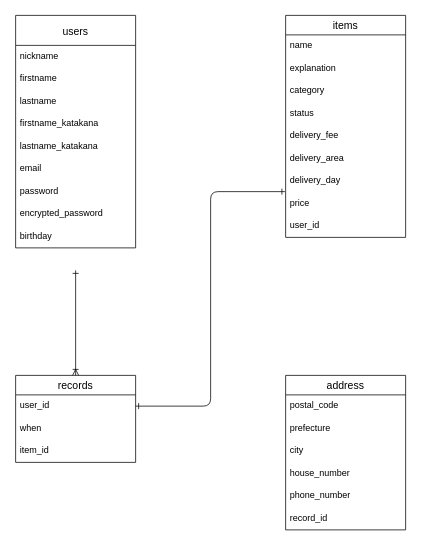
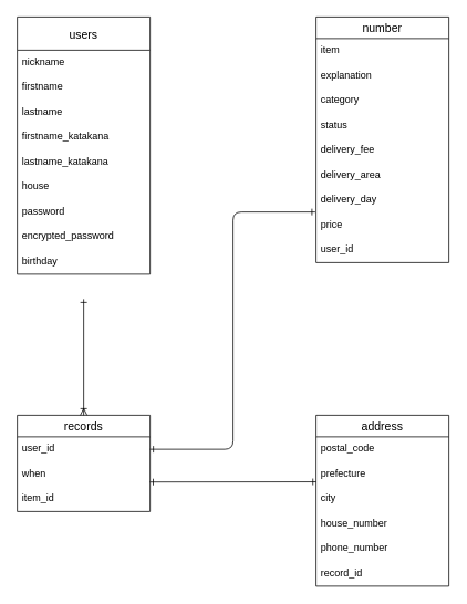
  <mxCell id="0" />
  <mxCell id="1" parent="0" />
  <mxCell id="2" value="users" style="swimlane;fontStyle=0;childLayout=stackLayout;horizontal=1;startSize=40;horizontalStack=0;resizeParent=1;resizeParentMax=0;resizeLast=0;collapsible=1;marginBottom=0;align=center;fontSize=14;" parent="1" vertex="1"><mxGeometry x="20" y="20" width="160" height="310" as="geometry" /></mxCell>
  <mxCell id="3" value="nickname" style="text;strokeColor=none;fillColor=none;spacingLeft=4;spacingRight=4;overflow=hidden;rotatable=0;points=[[0,0.5],[1,0.5]];portConstraint=eastwest;fontSize=12;" parent="2" vertex="1"><mxGeometry y="40" width="160" height="30" as="geometry" /></mxCell>
  <mxCell id="4" value="firstname" style="text;strokeColor=none;fillColor=none;spacingLeft=4;spacingRight=4;overflow=hidden;rotatable=0;points=[[0,0.5],[1,0.5]];portConstraint=eastwest;fontSize=12;" parent="2" vertex="1"><mxGeometry y="70" width="160" height="30" as="geometry" /></mxCell>
  <mxCell id="5" value="lastname" style="text;strokeColor=none;fillColor=none;spacingLeft=4;spacingRight=4;overflow=hidden;rotatable=0;points=[[0,0.5],[1,0.5]];portConstraint=eastwest;fontSize=12;" parent="2" vertex="1"><mxGeometry y="100" width="160" height="30" as="geometry" /></mxCell>
  <mxCell id="6" value="firstname_katakana" style="text;strokeColor=none;fillColor=none;spacingLeft=4;spacingRight=4;overflow=hidden;rotatable=0;points=[[0,0.5],[1,0.5]];portConstraint=eastwest;fontSize=12;" parent="2" vertex="1"><mxGeometry y="130" width="160" height="30" as="geometry" /></mxCell>
  <mxCell id="7" value="lastname_katakana" style="text;strokeColor=none;fillColor=none;spacingLeft=4;spacingRight=4;overflow=hidden;rotatable=0;points=[[0,0.5],[1,0.5]];portConstraint=eastwest;fontSize=12;" parent="2" vertex="1"><mxGeometry y="160" width="160" height="30" as="geometry" /></mxCell>
- <mxCell id="8" value="email" style="text;strokeColor=none;fillColor=none;spacingLeft=4;spacingRight=4;overflow=hidden;rotatable=0;points=[[0,0.5],[1,0.5]];portConstraint=eastwest;fontSize=12;" parent="2" vertex="1"><mxGeometry y="190" width="160" height="30" as="geometry" /></mxCell>
+ <mxCell id="8" value="house" style="text;strokeColor=none;fillColor=none;spacingLeft=4;spacingRight=4;overflow=hidden;rotatable=0;points=[[0,0.5],[1,0.5]];portConstraint=eastwest;fontSize=12;" parent="2" vertex="1"><mxGeometry y="190" width="160" height="30" as="geometry" /></mxCell>
  <mxCell id="9" value="password" style="text;strokeColor=none;fillColor=none;spacingLeft=4;spacingRight=4;overflow=hidden;rotatable=0;points=[[0,0.5],[1,0.5]];portConstraint=eastwest;fontSize=12;" parent="2" vertex="1"><mxGeometry y="220" width="160" height="30" as="geometry" /></mxCell>
  <mxCell id="10" value="encrypted_password" style="text;strokeColor=none;fillColor=none;spacingLeft=4;spacingRight=4;overflow=hidden;rotatable=0;points=[[0,0.5],[1,0.5]];portConstraint=eastwest;fontSize=12;" vertex="1" parent="2"><mxGeometry y="250" width="160" height="30" as="geometry" /></mxCell>
  <mxCell id="11" value="birthday" style="text;strokeColor=none;fillColor=none;spacingLeft=4;spacingRight=4;overflow=hidden;rotatable=0;points=[[0,0.5],[1,0.5]];portConstraint=eastwest;fontSize=12;" parent="2" vertex="1"><mxGeometry y="280" width="160" height="30" as="geometry" /></mxCell>
- <mxCell id="12" value="items" style="swimlane;fontStyle=0;childLayout=stackLayout;horizontal=1;startSize=26;horizontalStack=0;resizeParent=1;resizeParentMax=0;resizeLast=0;collapsible=1;marginBottom=0;align=center;fontSize=14;" parent="1" vertex="1"><mxGeometry x="380" y="20" width="160" height="296" as="geometry" /></mxCell>
- <mxCell id="13" value="name" style="text;strokeColor=none;fillColor=none;spacingLeft=4;spacingRight=4;overflow=hidden;rotatable=0;points=[[0,0.5],[1,0.5]];portConstraint=eastwest;fontSize=12;" parent="12" vertex="1"><mxGeometry y="26" width="160" height="30" as="geometry" /></mxCell>
+ <mxCell id="12" value="number" style="swimlane;fontStyle=0;childLayout=stackLayout;horizontal=1;startSize=26;horizontalStack=0;resizeParent=1;resizeParentMax=0;resizeLast=0;collapsible=1;marginBottom=0;align=center;fontSize=14;" parent="1" vertex="1"><mxGeometry x="380" y="20" width="160" height="296" as="geometry" /></mxCell>
+ <mxCell id="13" value="item" style="text;strokeColor=none;fillColor=none;spacingLeft=4;spacingRight=4;overflow=hidden;rotatable=0;points=[[0,0.5],[1,0.5]];portConstraint=eastwest;fontSize=12;" parent="12" vertex="1"><mxGeometry y="26" width="160" height="30" as="geometry" /></mxCell>
  <mxCell id="14" value="explanation" style="text;strokeColor=none;fillColor=none;spacingLeft=4;spacingRight=4;overflow=hidden;rotatable=0;points=[[0,0.5],[1,0.5]];portConstraint=eastwest;fontSize=12;" parent="12" vertex="1"><mxGeometry y="56" width="160" height="30" as="geometry" /></mxCell>
  <mxCell id="15" value="category" style="text;strokeColor=none;fillColor=none;spacingLeft=4;spacingRight=4;overflow=hidden;rotatable=0;points=[[0,0.5],[1,0.5]];portConstraint=eastwest;fontSize=12;" parent="12" vertex="1"><mxGeometry y="86" width="160" height="30" as="geometry" /></mxCell>
  <mxCell id="16" value="status" style="text;strokeColor=none;fillColor=none;spacingLeft=4;spacingRight=4;overflow=hidden;rotatable=0;points=[[0,0.5],[1,0.5]];portConstraint=eastwest;fontSize=12;" parent="12" vertex="1"><mxGeometry y="116" width="160" height="30" as="geometry" /></mxCell>
  <mxCell id="17" value="delivery_fee" style="text;strokeColor=none;fillColor=none;spacingLeft=4;spacingRight=4;overflow=hidden;rotatable=0;points=[[0,0.5],[1,0.5]];portConstraint=eastwest;fontSize=12;" parent="12" vertex="1"><mxGeometry y="146" width="160" height="30" as="geometry" /></mxCell>
  <mxCell id="18" value="delivery_area" style="text;strokeColor=none;fillColor=none;spacingLeft=4;spacingRight=4;overflow=hidden;rotatable=0;points=[[0,0.5],[1,0.5]];portConstraint=eastwest;fontSize=12;" parent="12" vertex="1"><mxGeometry y="176" width="160" height="30" as="geometry" /></mxCell>
  <mxCell id="19" value="delivery_day" style="text;strokeColor=none;fillColor=none;spacingLeft=4;spacingRight=4;overflow=hidden;rotatable=0;points=[[0,0.5],[1,0.5]];portConstraint=eastwest;fontSize=12;" parent="12" vertex="1"><mxGeometry y="206" width="160" height="30" as="geometry" /></mxCell>
  <mxCell id="20" value="price" style="text;strokeColor=none;fillColor=none;spacingLeft=4;spacingRight=4;overflow=hidden;rotatable=0;points=[[0,0.5],[1,0.5]];portConstraint=eastwest;fontSize=12;" parent="12" vertex="1"><mxGeometry y="236" width="160" height="30" as="geometry" /></mxCell>
  <mxCell id="21" value="user_id" style="text;strokeColor=none;fillColor=none;spacingLeft=4;spacingRight=4;overflow=hidden;rotatable=0;points=[[0,0.5],[1,0.5]];portConstraint=eastwest;fontSize=12;" vertex="1" parent="12"><mxGeometry y="266" width="160" height="30" as="geometry" /></mxCell>
  <mxCell id="22" value="records" style="swimlane;fontStyle=0;childLayout=stackLayout;horizontal=1;startSize=26;horizontalStack=0;resizeParent=1;resizeParentMax=0;resizeLast=0;collapsible=1;marginBottom=0;align=center;fontSize=14;" parent="1" vertex="1"><mxGeometry x="20" y="500" width="160" height="116" as="geometry" /></mxCell>
  <mxCell id="23" value="user_id" style="text;strokeColor=none;fillColor=none;spacingLeft=4;spacingRight=4;overflow=hidden;rotatable=0;points=[[0,0.5],[1,0.5]];portConstraint=eastwest;fontSize=12;" parent="22" vertex="1"><mxGeometry y="26" width="160" height="30" as="geometry" /></mxCell>
  <mxCell id="24" value="when" style="text;strokeColor=none;fillColor=none;spacingLeft=4;spacingRight=4;overflow=hidden;rotatable=0;points=[[0,0.5],[1,0.5]];portConstraint=eastwest;fontSize=12;" parent="22" vertex="1"><mxGeometry y="56" width="160" height="30" as="geometry" /></mxCell>
  <mxCell id="25" value="item_id" style="text;strokeColor=none;fillColor=none;spacingLeft=4;spacingRight=4;overflow=hidden;rotatable=0;points=[[0,0.5],[1,0.5]];portConstraint=eastwest;fontSize=12;" parent="22" vertex="1"><mxGeometry y="86" width="160" height="30" as="geometry" /></mxCell>
  <mxCell id="26" value="address" style="swimlane;fontStyle=0;childLayout=stackLayout;horizontal=1;startSize=26;horizontalStack=0;resizeParent=1;resizeParentMax=0;resizeLast=0;collapsible=1;marginBottom=0;align=center;fontSize=14;" parent="1" vertex="1"><mxGeometry x="380" y="500" width="160" height="206" as="geometry" /></mxCell>
  <mxCell id="27" value="postal_code" style="text;strokeColor=none;fillColor=none;spacingLeft=4;spacingRight=4;overflow=hidden;rotatable=0;points=[[0,0.5],[1,0.5]];portConstraint=eastwest;fontSize=12;" parent="26" vertex="1"><mxGeometry y="26" width="160" height="30" as="geometry" /></mxCell>
  <mxCell id="28" value="prefecture" style="text;strokeColor=none;fillColor=none;spacingLeft=4;spacingRight=4;overflow=hidden;rotatable=0;points=[[0,0.5],[1,0.5]];portConstraint=eastwest;fontSize=12;" parent="26" vertex="1"><mxGeometry y="56" width="160" height="30" as="geometry" /></mxCell>
  <mxCell id="29" value="city" style="text;strokeColor=none;fillColor=none;spacingLeft=4;spacingRight=4;overflow=hidden;rotatable=0;points=[[0,0.5],[1,0.5]];portConstraint=eastwest;fontSize=12;" parent="26" vertex="1"><mxGeometry y="86" width="160" height="30" as="geometry" /></mxCell>
  <mxCell id="30" value="house_number" style="text;strokeColor=none;fillColor=none;spacingLeft=4;spacingRight=4;overflow=hidden;rotatable=0;points=[[0,0.5],[1,0.5]];portConstraint=eastwest;fontSize=12;" parent="26" vertex="1"><mxGeometry y="116" width="160" height="30" as="geometry" /></mxCell>
  <mxCell id="31" value="phone_number" style="text;strokeColor=none;fillColor=none;spacingLeft=4;spacingRight=4;overflow=hidden;rotatable=0;points=[[0,0.5],[1,0.5]];portConstraint=eastwest;fontSize=12;" parent="26" vertex="1"><mxGeometry y="146" width="160" height="30" as="geometry" /></mxCell>
  <mxCell id="32" value="record_id" style="text;strokeColor=none;fillColor=none;spacingLeft=4;spacingRight=4;overflow=hidden;rotatable=0;points=[[0,0.5],[1,0.5]];portConstraint=eastwest;fontSize=12;" vertex="1" parent="26"><mxGeometry y="176" width="160" height="30" as="geometry" /></mxCell>
  <mxCell id="33" value="" style="endArrow=ERone;html=1;exitX=0.5;exitY=0;exitDx=0;exitDy=0;endFill=0;startArrow=ERoneToMany;startFill=0;" parent="1" source="22" edge="1"><mxGeometry width="50" height="50" relative="1" as="geometry"><mxPoint x="310" y="530" as="sourcePoint" /><mxPoint x="100" y="360" as="targetPoint" /></mxGeometry></mxCell>
+ <mxCell id="34" value="" style="endArrow=ERone;html=1;entryX=0.001;entryY=0.808;entryDx=0;entryDy=0;endFill=0;startArrow=ERone;startFill=0;entryPerimeter=0;exitX=0.999;exitY=0.815;exitDx=0;exitDy=0;exitPerimeter=0;" parent="1" target="28" edge="1" source="24"><mxGeometry width="50" height="50" relative="1" as="geometry"><mxPoint x="182" y="580" as="sourcePoint" /><mxPoint x="390" y="176" as="targetPoint" /></mxGeometry></mxCell>
  <mxCell id="35" value="" style="edgeStyle=elbowEdgeStyle;elbow=horizontal;endArrow=ERone;html=1;entryX=-0.006;entryY=-0.033;entryDx=0;entryDy=0;entryPerimeter=0;exitX=1;exitY=0.5;exitDx=0;exitDy=0;endFill=0;startArrow=ERone;startFill=0;" edge="1" parent="1" source="23" target="20"><mxGeometry width="50" height="50" relative="1" as="geometry"><mxPoint x="350" y="410" as="sourcePoint" /><mxPoint x="400" y="360" as="targetPoint" /></mxGeometry></mxCell>
